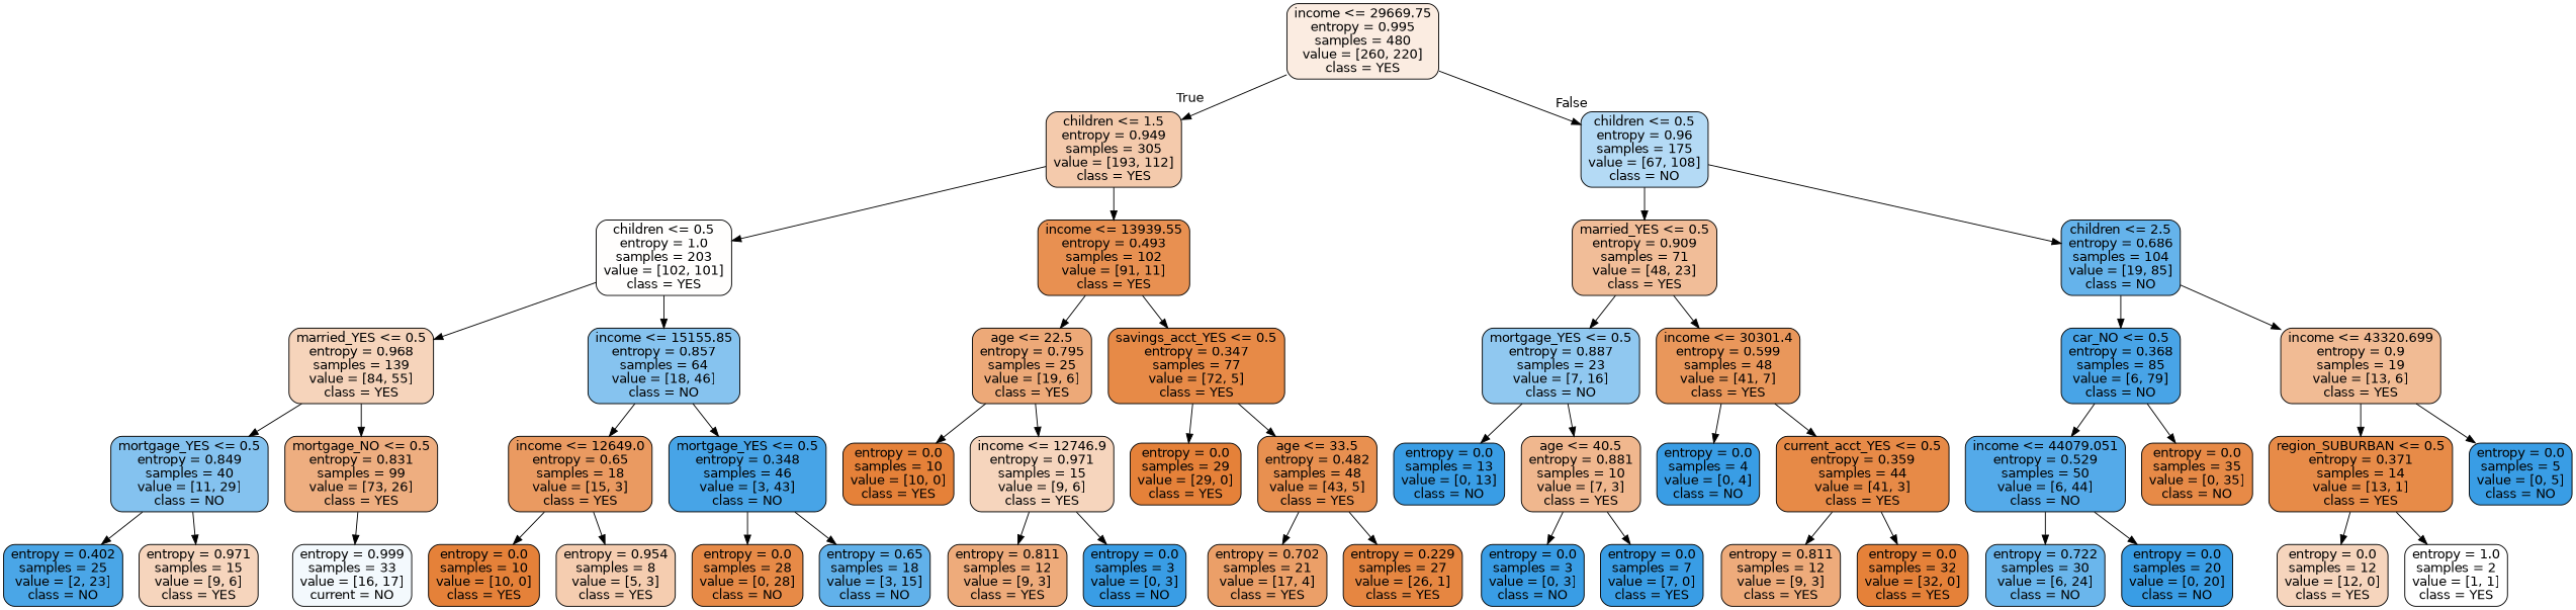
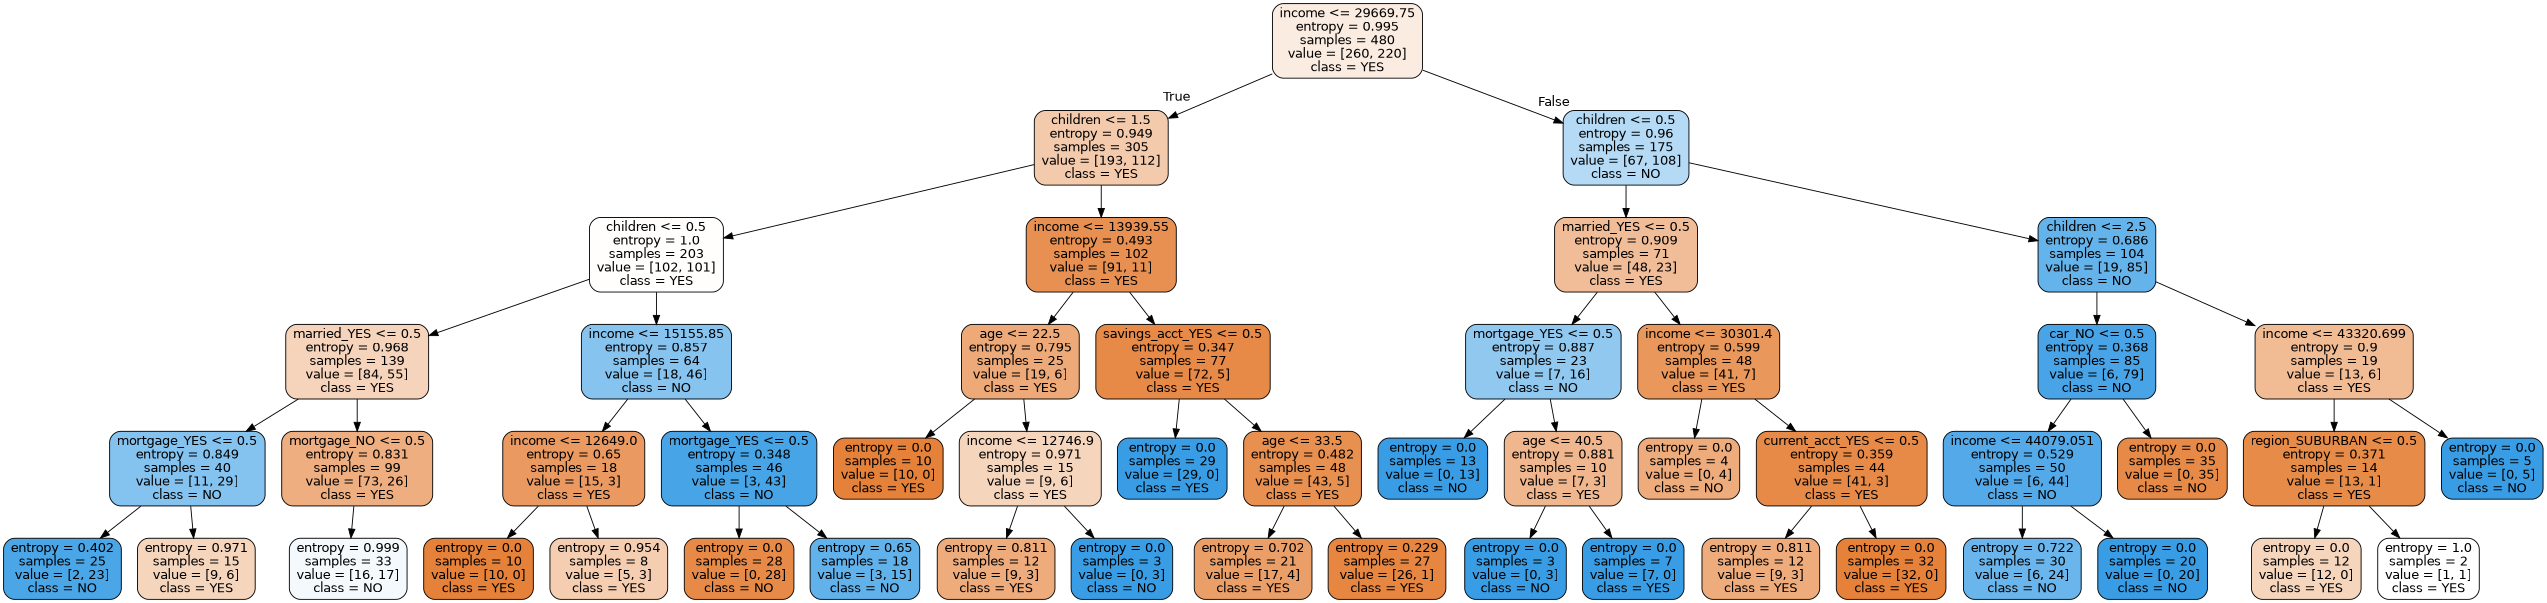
  digraph {
    node [color=black fillcolor="#399de5" fontname=helvetica shape=box style="filled, rounded"]
    edge [fontname=helvetica]
    n1 [fillcolor="#fbece1" label="income <= 29669.75\nentropy = 0.995\nsamples = 480\nvalue = [260, 220]\nclass = YES"]
    n2 [fillcolor="#f4caac" label="children <= 1.5\nentropy = 0.949\nsamples = 305\nvalue = [193, 112]\nclass = YES"]
    n3 [fillcolor="#b4daf5" label="children <= 0.5\nentropy = 0.96\nsamples = 175\nvalue = [67, 108]\nclass = NO"]
    n4 [fillcolor="#fffefd" label="children <= 0.5\nentropy = 1.0\nsamples = 203\nvalue = [102, 101]\nclass = YES"]
    n5 [fillcolor="#e89051" label="income <= 13939.55\nentropy = 0.493\nsamples = 102\nvalue = [91, 11]\nclass = YES"]
    n6 [fillcolor="#f1bd98" label="married_YES <= 0.5\nentropy = 0.909\nsamples = 71\nvalue = [48, 23]\nclass = YES"]
    n7 [fillcolor="#65b3eb" label="children <= 2.5\nentropy = 0.686\nsamples = 104\nvalue = [19, 85]\nclass = NO"]
    n8 [fillcolor="#f6d4bb" label="married_YES <= 0.5\nentropy = 0.968\nsamples = 139\nvalue = [84, 55]\nclass = YES"]
    n9 [fillcolor="#86c3ef" label="income <= 15155.85\nentropy = 0.857\nsamples = 64\nvalue = [18, 46]\nclass = NO"]
    n10 [fillcolor="#eda978" label="age <= 22.5\nentropy = 0.795\nsamples = 25\nvalue = [19, 6]\nclass = YES"]
    n11 [fillcolor="#e78a47" label="savings_acct_YES <= 0.5\nentropy = 0.347\nsamples = 77\nvalue = [72, 5]\nclass = YES"]
    n12 [fillcolor="#84c2ef" label="mortgage_YES <= 0.5\nentropy = 0.849\nsamples = 40\nvalue = [11, 29]\nclass = NO"]
    n13 [fillcolor="#eeae80" label="mortgage_NO <= 0.5\nentropy = 0.831\nsamples = 99\nvalue = [73, 26]\nclass = YES"]
    n14 [fillcolor="#ea9a61" label="income <= 12649.0\nentropy = 0.65\nsamples = 18\nvalue = [15, 3]\nclass = YES"]
    n15 [fillcolor="#47a4e7" label="mortgage_YES <= 0.5\nentropy = 0.348\nsamples = 46\nvalue = [3, 43]\nclass = NO"]
    n16 [fillcolor="#4aa6e7" label="entropy = 0.402\nsamples = 25\nvalue = [2, 23]\nclass = NO"]
    n17 [fillcolor="#f6d5bd" label="entropy = 0.971\nsamples = 15\nvalue = [9, 6]\nclass = YES"]
-   n18 [fillcolor="#f3f9fd" label="entropy = 0.999\nsamples = 33\nvalue = [16, 17]\ncurrent = NO"]
+   n18 [fillcolor="#f3f9fd" label="entropy = 0.999\nsamples = 33\nvalue = [16, 17]\nclass = NO"]
    n19 [fillcolor="#e58139" label="entropy = 0.0\nsamples = 10\nvalue = [10, 0]\nclass = YES"]
    n20 [fillcolor="#f5cdb0" label="entropy = 0.954\nsamples = 8\nvalue = [5, 3]\nclass = YES"]
    n21 [fillcolor="#e78a47" label="entropy = 0.0\nsamples = 28\nvalue = [0, 28]\nclass = NO"]
    n22 [fillcolor="#61b1ea" label="entropy = 0.65\nsamples = 18\nvalue = [3, 15]\nclass = NO"]
    n23 [fillcolor="#e58139" label="entropy = 0.0\nsamples = 10\nvalue = [10, 0]\nclass = YES"]
    n24 [fillcolor="#f6d5bd" label="income <= 12746.9\nentropy = 0.971\nsamples = 15\nvalue = [9, 6]\nclass = YES"]
-   n25 [fillcolor="#e58139" label="entropy = 0.0\nsamples = 29\nvalue = [29, 0]\nclass = YES"]
+   n25 [label="entropy = 0.0\nsamples = 29\nvalue = [29, 0]\nclass = YES"]
    n26 [fillcolor="#e89050" label="age <= 33.5\nentropy = 0.482\nsamples = 48\nvalue = [43, 5]\nclass = YES"]
    n27 [fillcolor="#eeab7b" label="entropy = 0.811\nsamples = 12\nvalue = [9, 3]\nclass = YES"]
    n28 [label="entropy = 0.0\nsamples = 3\nvalue = [0, 3]\nclass = NO"]
    n29 [fillcolor="#eb9f68" label="entropy = 0.702\nsamples = 21\nvalue = [17, 4]\nclass = YES"]
    n30 [fillcolor="#e68641" label="entropy = 0.229\nsamples = 27\nvalue = [26, 1]\nclass = YES"]
    n31 [fillcolor="#90c8f0" label="mortgage_YES <= 0.5\nentropy = 0.887\nsamples = 23\nvalue = [7, 16]\nclass = NO"]
    n32 [fillcolor="#e9975b" label="income <= 30301.4\nentropy = 0.599\nsamples = 48\nvalue = [41, 7]\nclass = YES"]
    n33 [fillcolor="#48a4e7" label="car_NO <= 0.5\nentropy = 0.368\nsamples = 85\nvalue = [6, 79]\nclass = NO"]
    n34 [fillcolor="#f1bb94" label="income <= 43320.699\nentropy = 0.9\nsamples = 19\nvalue = [13, 6]\nclass = YES"]
    n35 [label="entropy = 0.0\nsamples = 13\nvalue = [0, 13]\nclass = NO"]
    n36 [fillcolor="#f0b78e" label="age <= 40.5\nentropy = 0.881\nsamples = 10\nvalue = [7, 3]\nclass = YES"]
-   n37 [label="entropy = 0.0\nsamples = 4\nvalue = [0, 4]\nclass = NO"]
+   n37 [fillcolor="#eeab7b" label="entropy = 0.0\nsamples = 4\nvalue = [0, 4]\nclass = NO"]
    n38 [fillcolor="#e78a47" label="current_acct_YES <= 0.5\nentropy = 0.359\nsamples = 44\nvalue = [41, 3]\nclass = YES"]
    n39 [label="entropy = 0.0\nsamples = 3\nvalue = [0, 3]\nclass = NO"]
    n40 [label="entropy = 0.0\nsamples = 7\nvalue = [7, 0]\nclass = YES"]
    n41 [fillcolor="#eeab7b" label="entropy = 0.811\nsamples = 12\nvalue = [9, 3]\nclass = YES"]
    n42 [fillcolor="#e58139" label="entropy = 0.0\nsamples = 32\nvalue = [32, 0]\nclass = YES"]
    n43 [fillcolor="#54aae9" label="income <= 44079.051\nentropy = 0.529\nsamples = 50\nvalue = [6, 44]\nclass = NO"]
    n44 [fillcolor="#e78a47" label="entropy = 0.0\nsamples = 35\nvalue = [0, 35]\nclass = NO"]
    n45 [fillcolor="#e78b48" label="region_SUBURBAN <= 0.5\nentropy = 0.371\nsamples = 14\nvalue = [13, 1]\nclass = YES"]
    n46 [label="entropy = 0.0\nsamples = 5\nvalue = [0, 5]\nclass = NO"]
    n47 [fillcolor="#6ab6ec" label="entropy = 0.722\nsamples = 30\nvalue = [6, 24]\nclass = NO"]
    n48 [label="entropy = 0.0\nsamples = 20\nvalue = [0, 20]\nclass = NO"]
    n49 [fillcolor="#f6d5bd" label="entropy = 0.0\nsamples = 12\nvalue = [12, 0]\nclass = YES"]
    n50 [fillcolor="#ffffff" label="entropy = 1.0\nsamples = 2\nvalue = [1, 1]\nclass = YES"]
    n1 -> n2 [headlabel=True labelangle=45 labeldistance=2.5]
    n1 -> n3 [headlabel=False labelangle=-45 labeldistance=2.5]
    n2 -> n4
    n2 -> n5
    n3 -> n6
    n3 -> n7
    n4 -> n8
    n4 -> n9
    n5 -> n10
    n5 -> n11
    n6 -> n31
    n6 -> n32
    n7 -> n33
    n7 -> n34
    n8 -> n12
    n8 -> n13
    n9 -> n14
    n9 -> n15
    n10 -> n23
    n10 -> n24
    n11 -> n25
    n11 -> n26
    n12 -> n16
    n12 -> n17
    n13 -> n18
    n14 -> n19
    n14 -> n20
    n15 -> n21
    n15 -> n22
    n24 -> n27
    n24 -> n28
    n26 -> n29
    n26 -> n30
    n31 -> n35
    n31 -> n36
    n32 -> n37
    n32 -> n38
    n33 -> n43
    n33 -> n44
    n34 -> n45
    n34 -> n46
    n36 -> n39
    n36 -> n40
    n38 -> n41
    n38 -> n42
    n43 -> n47
    n43 -> n48
    n45 -> n49
    n45 -> n50
  }
